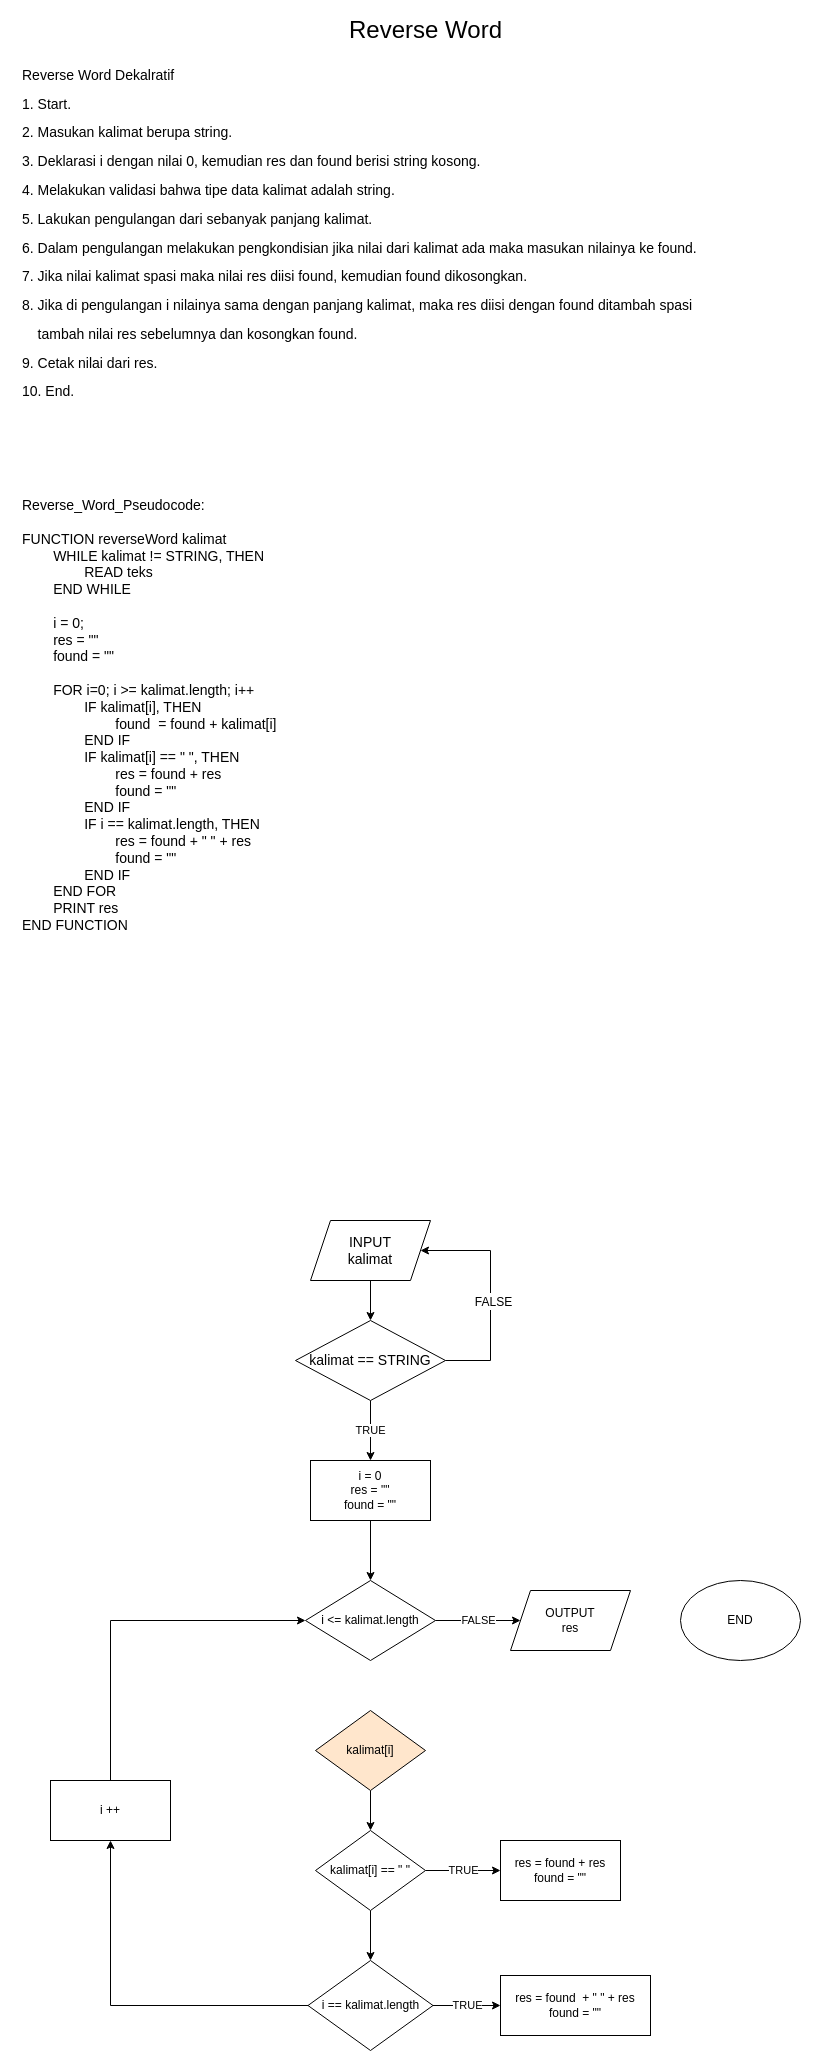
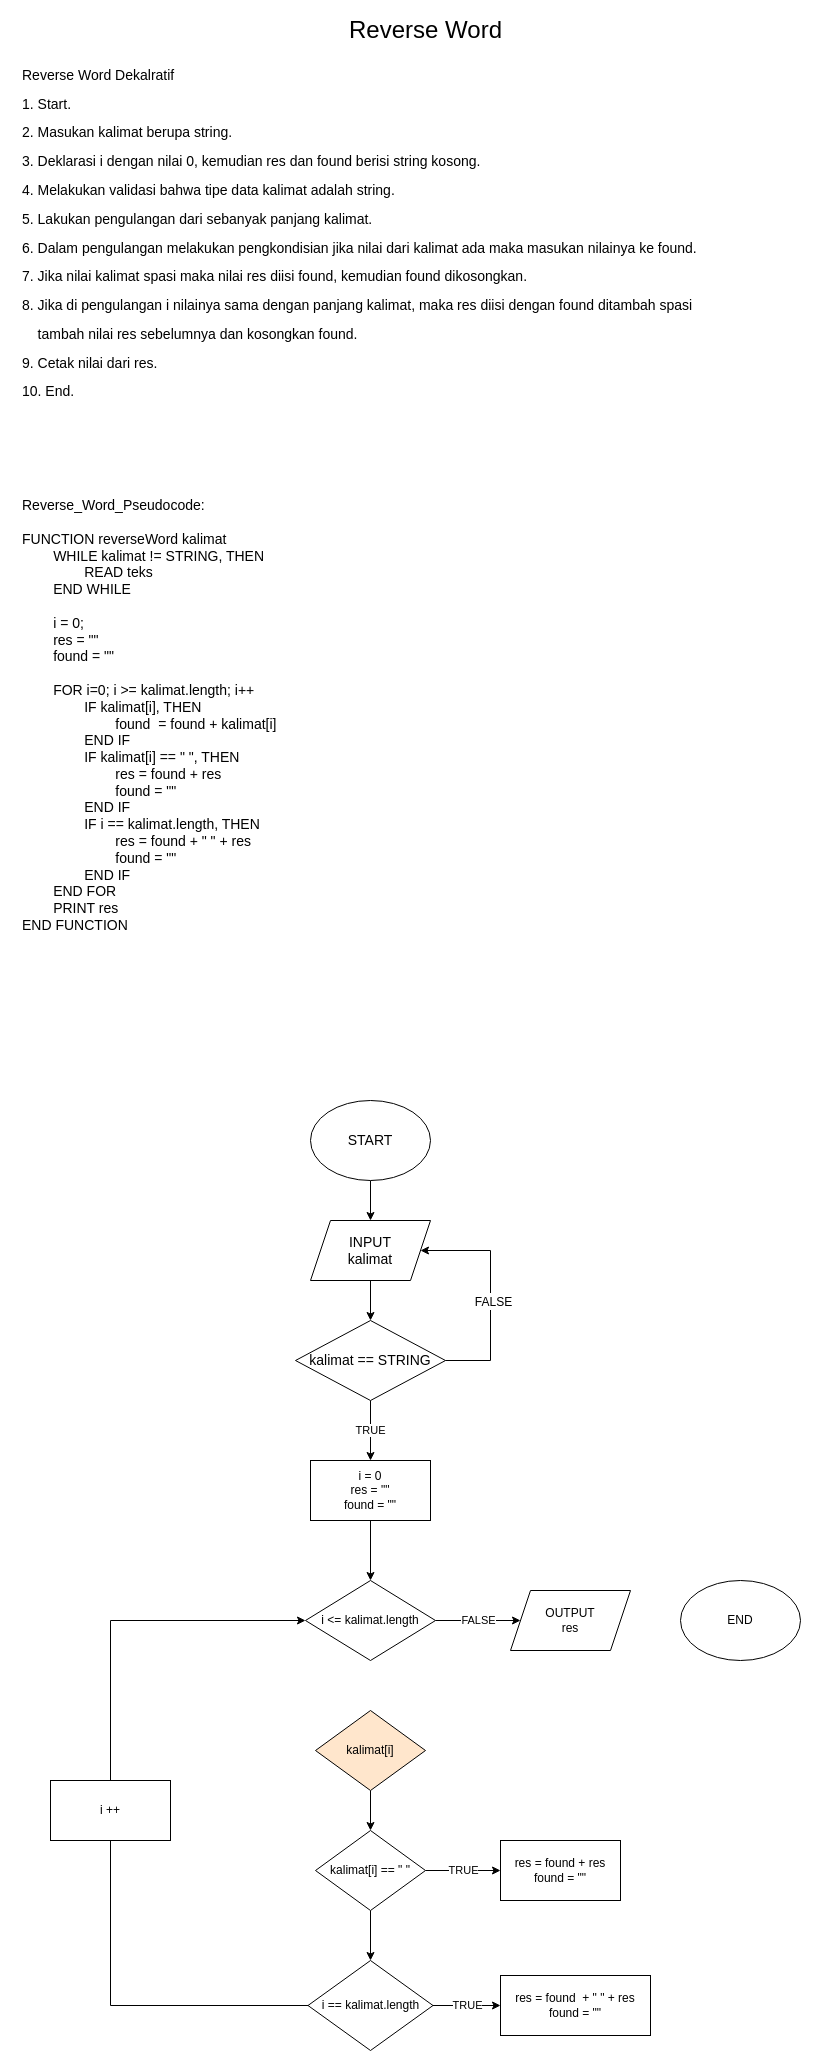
  <mxCell id="0" />
  <mxCell id="1" parent="0" />
  <mxCell id="2" value="&lt;font style=&quot;font-size: 24px&quot;&gt;Reverse Word&lt;/font&gt;" style="text;html=1;align=center;verticalAlign=middle;resizable=0;points=[];autosize=1;strokeColor=none;fillColor=none;" parent="1" vertex="1"><mxGeometry x="340" y="20" width="170" height="20" as="geometry" /></mxCell>
  <mxCell id="3" value="&lt;div&gt;&lt;span style=&quot;font-size: 14px&quot;&gt;Reverse Word Dekalratif&lt;/span&gt;&lt;/div&gt;&lt;div&gt;&lt;span style=&quot;font-size: 14px&quot;&gt;1. Start.&lt;/span&gt;&lt;/div&gt;&lt;div&gt;&lt;span style=&quot;font-size: 14px&quot;&gt;2. Masukan kalimat berupa string.&lt;/span&gt;&lt;/div&gt;&lt;div&gt;&lt;span style=&quot;font-size: 14px&quot;&gt;3. Deklarasi i dengan nilai 0, kemudian res dan found berisi string kosong.&lt;/span&gt;&lt;/div&gt;&lt;div&gt;&lt;span style=&quot;font-size: 14px&quot;&gt;4. Melakukan validasi bahwa tipe data kalimat adalah string.&lt;/span&gt;&lt;/div&gt;&lt;div&gt;&lt;span style=&quot;font-size: 14px&quot;&gt;5. Lakukan pengulangan dari sebanyak panjang kalimat.&lt;/span&gt;&lt;/div&gt;&lt;div&gt;&lt;span style=&quot;font-size: 14px&quot;&gt;6. Dalam pengulangan melakukan pengkondisian jika nilai dari kalimat ada maka masukan nilainya ke found.&lt;/span&gt;&lt;/div&gt;&lt;div&gt;&lt;span style=&quot;font-size: 14px&quot;&gt;7. Jika nilai kalimat spasi maka nilai res diisi found, kemudian found dikosongkan.&lt;/span&gt;&lt;/div&gt;&lt;div&gt;&lt;span style=&quot;font-size: 14px&quot;&gt;8. Jika di pengulangan i nilainya sama dengan panjang kalimat, maka res diisi dengan found ditambah spasi&amp;nbsp;&lt;/span&gt;&lt;/div&gt;&lt;div&gt;&lt;span style=&quot;font-size: 14px&quot;&gt;&amp;nbsp; &amp;nbsp; tambah nilai res sebelumnya dan kosongkan found.&lt;/span&gt;&lt;/div&gt;&lt;div&gt;&lt;span style=&quot;font-size: 14px&quot;&gt;9. Cetak nilai dari res.&lt;/span&gt;&lt;/div&gt;&lt;div&gt;&lt;span style=&quot;font-size: 14px&quot;&gt;10. End.&lt;/span&gt;&lt;/div&gt;" style="text;html=1;align=left;verticalAlign=middle;resizable=0;points=[];autosize=1;strokeColor=none;fillColor=none;fontSize=24;" parent="1" vertex="1"><mxGeometry x="20" y="30" width="690" height="400" as="geometry" /></mxCell>
  <mxCell id="4" value="&lt;div&gt;&lt;span&gt;Reverse_Word_Pseudocode:&lt;/span&gt;&lt;/div&gt;&lt;div&gt;&lt;br&gt;&lt;/div&gt;&lt;div&gt;FUNCTION reverseWord kalimat&lt;/div&gt;&lt;div&gt;&lt;span style=&quot;white-space: pre&quot;&gt;&#09;&lt;/span&gt;WHILE kalimat != STRING, THEN&lt;/div&gt;&lt;div&gt;&lt;span&gt;&#09;&lt;/span&gt;&lt;span style=&quot;white-space: pre&quot;&gt;&#09;&lt;span style=&quot;white-space: pre&quot;&gt;&#09;&lt;/span&gt;&lt;/span&gt;READ teks&lt;br&gt;&lt;/div&gt;&lt;div&gt;&lt;span style=&quot;white-space: pre&quot;&gt;&#09;&lt;/span&gt;END WHILE&lt;/div&gt;&lt;div&gt;&lt;br&gt;&lt;/div&gt;&lt;div&gt;&lt;div&gt;&lt;span style=&quot;white-space: pre&quot;&gt;&#09;&lt;/span&gt;i = 0;&lt;/div&gt;&lt;div&gt;&lt;span style=&quot;white-space: pre&quot;&gt;&#09;&lt;/span&gt;res = &quot;&quot;&lt;/div&gt;&lt;div&gt;&lt;span style=&quot;white-space: pre&quot;&gt;&#09;&lt;/span&gt;found = &quot;&quot;&lt;/div&gt;&lt;/div&gt;&lt;div&gt;&lt;br&gt;&lt;/div&gt;&lt;div&gt;&lt;div&gt;&lt;span style=&quot;white-space: pre&quot;&gt;&#09;&lt;/span&gt;FOR i=0; i &amp;gt;= kalimat.length; i++&lt;/div&gt;&lt;div&gt;&lt;span&gt;&#09;&lt;/span&gt;&lt;span&gt;&#09;&lt;/span&gt;&lt;span style=&quot;white-space: pre&quot;&gt;&#09;&lt;span style=&quot;white-space: pre&quot;&gt;&#09;&lt;/span&gt;&lt;/span&gt;IF kalimat[i], THEN&amp;nbsp;&lt;/div&gt;&lt;div&gt;&lt;span&gt;&#09;&lt;/span&gt;&lt;span&gt;&#09;&lt;/span&gt;&lt;span style=&quot;white-space: pre&quot;&gt;&#09;&lt;span style=&quot;white-space: pre&quot;&gt;&#09;&lt;span style=&quot;white-space: pre&quot;&gt;&#09;&lt;/span&gt;&lt;/span&gt;&lt;/span&gt;found&amp;nbsp; = found + kalimat[i]&lt;/div&gt;&lt;div&gt;&lt;span style=&quot;white-space: pre&quot;&gt;&#09;&lt;/span&gt;&lt;span style=&quot;white-space: pre&quot;&gt;&#09;&lt;/span&gt;END IF&lt;br&gt;&lt;/div&gt;&lt;div&gt;&lt;span&gt;&#09;&lt;/span&gt;&lt;span style=&quot;white-space: pre&quot;&gt;&lt;span style=&quot;white-space: pre&quot;&gt;&#09;&lt;/span&gt;&#09;&lt;/span&gt;IF kalimat[i] == &quot; &quot;, THEN&amp;nbsp;&lt;/div&gt;&lt;div&gt;&lt;span&gt;&#09;&lt;/span&gt;&lt;span&gt;&#09;&lt;/span&gt;&lt;span style=&quot;white-space: pre&quot;&gt;&#09;&lt;span style=&quot;white-space: pre&quot;&gt;&#09;&lt;/span&gt;&lt;span style=&quot;white-space: pre&quot;&gt;&#09;&lt;/span&gt;&lt;/span&gt;res = found + res&lt;/div&gt;&lt;div&gt;&lt;span&gt;&#09;&lt;/span&gt;&lt;span&gt;&#09;&lt;/span&gt;&lt;span style=&quot;white-space: pre&quot;&gt;&#09;&lt;/span&gt;&lt;span style=&quot;white-space: pre&quot;&gt;&#09;&lt;span style=&quot;white-space: pre&quot;&gt;&#09;&lt;/span&gt;&lt;/span&gt;found = &quot;&quot;&lt;/div&gt;&lt;div&gt;&lt;span style=&quot;white-space: pre&quot;&gt;&#09;&lt;/span&gt;&lt;span style=&quot;white-space: pre&quot;&gt;&#09;&lt;/span&gt;END IF&lt;br&gt;&lt;/div&gt;&lt;div&gt;&lt;span&gt;&#09;&lt;/span&gt;&lt;span style=&quot;white-space: pre&quot;&gt;&lt;span style=&quot;white-space: pre&quot;&gt;&#09;&lt;/span&gt;&#09;&lt;/span&gt;IF i == kalimat.length, THEN&lt;/div&gt;&lt;div&gt;&lt;span&gt;&#09;&lt;span&gt;&#09;&lt;/span&gt;&lt;/span&gt;&lt;span style=&quot;white-space: pre&quot;&gt;&#09;&lt;span style=&quot;white-space: pre&quot;&gt;&#09;&lt;/span&gt;&lt;span style=&quot;white-space: pre&quot;&gt;&#09;&lt;/span&gt;&lt;/span&gt;res = found + &quot; &quot; + res&lt;/div&gt;&lt;div&gt;&lt;span&gt;&#09;&lt;span&gt;&#09;&lt;/span&gt;&lt;/span&gt;&lt;span style=&quot;white-space: pre&quot;&gt;&#09;&lt;span style=&quot;white-space: pre&quot;&gt;&#09;&lt;span style=&quot;white-space: pre&quot;&gt;&#09;&lt;/span&gt;&lt;/span&gt;&lt;/span&gt;found = &quot;&quot;&lt;/div&gt;&lt;div&gt;&lt;span&gt;&#09;&lt;/span&gt;&lt;span style=&quot;white-space: pre&quot;&gt;&lt;span style=&quot;white-space: pre&quot;&gt;&#09;&lt;/span&gt;&#09;&lt;/span&gt;END IF&lt;/div&gt;&lt;div&gt;&lt;span style=&quot;white-space: pre&quot;&gt;&#09;&lt;/span&gt;END FOR&lt;br&gt;&lt;/div&gt;&lt;div&gt;&lt;span style=&quot;white-space: pre&quot;&gt;&#09;&lt;/span&gt;PRINT res&lt;/div&gt;&lt;/div&gt;&lt;div&gt;END FUNCTION&lt;/div&gt;" style="text;html=1;align=left;verticalAlign=middle;resizable=0;points=[];autosize=1;strokeColor=none;fillColor=none;fontSize=14;" parent="1" vertex="1"><mxGeometry x="20" y="490" width="270" height="450" as="geometry" /></mxCell>
+ <mxCell id="5" value="" style="edgeStyle=orthogonalEdgeStyle;rounded=0;orthogonalLoop=1;jettySize=auto;html=1;fontSize=14;" parent="1" source="6" target="8" edge="1"><mxGeometry relative="1" as="geometry" /></mxCell>
+ <mxCell id="6" value="START" style="ellipse;whiteSpace=wrap;html=1;fontSize=14;" parent="1" vertex="1"><mxGeometry x="310" y="1100" width="120" height="80" as="geometry" /></mxCell>
  <mxCell id="7" value="" style="edgeStyle=orthogonalEdgeStyle;rounded=0;orthogonalLoop=1;jettySize=auto;html=1;fontSize=14;" parent="1" source="8" target="10" edge="1"><mxGeometry relative="1" as="geometry" /></mxCell>
  <mxCell id="8" value="INPUT&lt;br&gt;kalimat" style="shape=parallelogram;perimeter=parallelogramPerimeter;whiteSpace=wrap;html=1;fixedSize=1;fontSize=14;" parent="1" vertex="1"><mxGeometry x="310" y="1220" width="120" height="60" as="geometry" /></mxCell>
  <mxCell id="9" value="TRUE" style="edgeStyle=orthogonalEdgeStyle;rounded=0;orthogonalLoop=1;jettySize=auto;html=1;" parent="1" source="10" edge="1"><mxGeometry relative="1" as="geometry"><mxPoint x="370" y="1460" as="targetPoint" /></mxGeometry></mxCell>
  <mxCell id="10" value="kalimat == STRING" style="rhombus;whiteSpace=wrap;html=1;fontSize=14;" parent="1" vertex="1"><mxGeometry x="295" y="1320" width="150" height="80" as="geometry" /></mxCell>
  <mxCell id="11" value="" style="endArrow=classic;html=1;rounded=0;fontSize=14;entryX=1;entryY=0.5;entryDx=0;entryDy=0;exitX=1;exitY=0.5;exitDx=0;exitDy=0;" parent="1" source="10" target="8" edge="1"><mxGeometry width="50" height="50" relative="1" as="geometry"><mxPoint x="360" y="1340" as="sourcePoint" /><mxPoint x="410" y="1290" as="targetPoint" /><Array as="points"><mxPoint x="490" y="1360" /><mxPoint x="490" y="1250" /></Array></mxGeometry></mxCell>
  <mxCell id="12" value="&lt;font style=&quot;font-size: 12px&quot;&gt;FALSE&lt;/font&gt;" style="edgeLabel;html=1;align=center;verticalAlign=middle;resizable=0;points=[];fontSize=14;" parent="11" vertex="1" connectable="0"><mxGeometry x="0.092" y="-2" relative="1" as="geometry"><mxPoint y="18" as="offset" /></mxGeometry></mxCell>
  <mxCell id="13" value="" style="edgeStyle=orthogonalEdgeStyle;rounded=0;orthogonalLoop=1;jettySize=auto;html=1;fontSize=14;" parent="1" edge="1"><mxGeometry relative="1" as="geometry"><mxPoint x="380" y="1810" as="sourcePoint" /></mxGeometry></mxCell>
  <mxCell id="14" value="" style="edgeStyle=orthogonalEdgeStyle;rounded=0;orthogonalLoop=1;jettySize=auto;html=1;fontSize=14;" parent="1" edge="1"><mxGeometry relative="1" as="geometry"><mxPoint x="380" y="1930" as="sourcePoint" /></mxGeometry></mxCell>
  <mxCell id="15" value="" style="edgeStyle=orthogonalEdgeStyle;rounded=0;orthogonalLoop=1;jettySize=auto;html=1;" parent="1" edge="1"><mxGeometry relative="1" as="geometry"><mxPoint x="380" y="1800" as="sourcePoint" /></mxGeometry></mxCell>
  <mxCell id="16" value="" style="edgeStyle=orthogonalEdgeStyle;rounded=0;orthogonalLoop=1;jettySize=auto;html=1;" parent="1" source="17" target="19" edge="1"><mxGeometry relative="1" as="geometry" /></mxCell>
  <mxCell id="17" value="i = 0&lt;br&gt;res = &quot;&quot;&lt;br&gt;found = &quot;&quot;" style="rounded=0;whiteSpace=wrap;html=1;" parent="1" vertex="1"><mxGeometry x="310" y="1460" width="120" height="60" as="geometry" /></mxCell>
  <mxCell id="18" value="FALSE" style="edgeStyle=orthogonalEdgeStyle;rounded=0;orthogonalLoop=1;jettySize=auto;html=1;" parent="1" source="19" target="32" edge="1"><mxGeometry relative="1" as="geometry" /></mxCell>
  <mxCell id="19" value="i &amp;lt;= kalimat.length" style="rhombus;whiteSpace=wrap;html=1;" parent="1" vertex="1"><mxGeometry x="305" y="1580" width="130" height="80" as="geometry" /></mxCell>
  <mxCell id="20" value="" style="edgeStyle=orthogonalEdgeStyle;rounded=0;orthogonalLoop=1;jettySize=auto;html=1;" parent="1" source="21" target="24" edge="1"><mxGeometry relative="1" as="geometry" /></mxCell>
  <mxCell id="21" value="kalimat[i]" style="rhombus;whiteSpace=wrap;html=1;fillColor=#ffe6cc;" parent="1" vertex="1"><mxGeometry x="315" y="1710" width="110" height="80" as="geometry" /></mxCell>
  <mxCell id="22" value="TRUE" style="edgeStyle=orthogonalEdgeStyle;rounded=0;orthogonalLoop=1;jettySize=auto;html=1;" parent="1" source="24" target="25" edge="1"><mxGeometry relative="1" as="geometry" /></mxCell>
  <mxCell id="23" value="" style="edgeStyle=orthogonalEdgeStyle;rounded=0;orthogonalLoop=1;jettySize=auto;html=1;" parent="1" source="24" target="28" edge="1"><mxGeometry relative="1" as="geometry" /></mxCell>
  <mxCell id="24" value="kalimat[i] == &quot; &quot;" style="rhombus;whiteSpace=wrap;html=1;" parent="1" vertex="1"><mxGeometry x="315" y="1830" width="110" height="80" as="geometry" /></mxCell>
  <mxCell id="25" value="res = found + res&lt;br&gt;found = &quot;&quot;" style="rounded=0;whiteSpace=wrap;html=1;" parent="1" vertex="1"><mxGeometry x="500" y="1840" width="120" height="60" as="geometry" /></mxCell>
  <mxCell id="26" value="TRUE" style="edgeStyle=orthogonalEdgeStyle;rounded=0;orthogonalLoop=1;jettySize=auto;html=1;" parent="1" source="28" target="29" edge="1"><mxGeometry relative="1" as="geometry" /></mxCell>
- <mxCell id="27" style="edgeStyle=orthogonalEdgeStyle;rounded=0;orthogonalLoop=1;jettySize=auto;html=1;entryX=0.5;entryY=1;entryDx=0;entryDy=0;" parent="1" source="28" target="31" edge="1"><mxGeometry relative="1" as="geometry" /></mxCell>
+ <mxCell id="27" style="edgeStyle=orthogonalEdgeStyle;rounded=0;orthogonalLoop=1;jettySize=auto;html=1;entryX=0.5;entryY=1;entryDx=0;entryDy=0;endArrow=none;" parent="1" source="28" target="31" edge="1"><mxGeometry relative="1" as="geometry" /></mxCell>
  <mxCell id="28" value="i == kalimat.length" style="rhombus;whiteSpace=wrap;html=1;" parent="1" vertex="1"><mxGeometry x="307.5" y="1960" width="125" height="90" as="geometry" /></mxCell>
  <mxCell id="29" value="res = found&amp;nbsp; + &quot; &quot; + res&lt;br&gt;found = &quot;&quot;" style="rounded=0;whiteSpace=wrap;html=1;" parent="1" vertex="1"><mxGeometry x="500" y="1975" width="150" height="60" as="geometry" /></mxCell>
  <mxCell id="30" style="edgeStyle=orthogonalEdgeStyle;rounded=0;orthogonalLoop=1;jettySize=auto;html=1;entryX=0;entryY=0.5;entryDx=0;entryDy=0;" parent="1" source="31" target="19" edge="1"><mxGeometry relative="1" as="geometry"><Array as="points"><mxPoint x="110" y="1620" /></Array></mxGeometry></mxCell>
  <mxCell id="31" value="i ++" style="rounded=0;whiteSpace=wrap;html=1;" parent="1" vertex="1"><mxGeometry x="50" y="1780" width="120" height="60" as="geometry" /></mxCell>
  <mxCell id="32" value="OUTPUT&lt;br&gt;res" style="shape=parallelogram;perimeter=parallelogramPerimeter;whiteSpace=wrap;html=1;fixedSize=1;" parent="1" vertex="1"><mxGeometry x="510" y="1590" width="120" height="60" as="geometry" /></mxCell>
  <mxCell id="33" value="END" style="ellipse;whiteSpace=wrap;html=1;" parent="1" vertex="1"><mxGeometry x="680" y="1580" width="120" height="80" as="geometry" /></mxCell>
